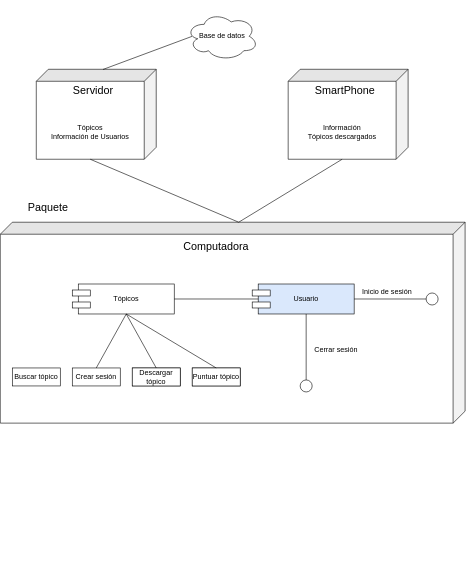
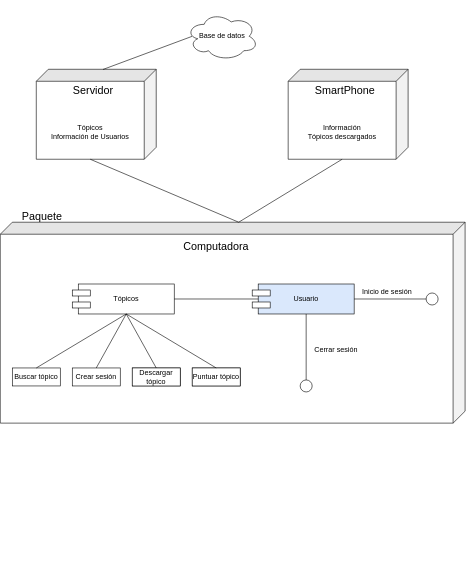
  <mxCell id="0" />
  <mxCell id="1" parent="0" />
  <mxCell id="2" value="" style="shape=cube;whiteSpace=wrap;html=1;boundedLbl=1;backgroundOutline=1;darkOpacity=0.05;darkOpacity2=0.1;rotation=90;" vertex="1" parent="1"><mxGeometry x="220" y="150" width="335" height="775" as="geometry" /></mxCell>
  <mxCell id="3" value="Base de datos" style="ellipse;shape=cloud;whiteSpace=wrap;html=1;" vertex="1" parent="1"><mxGeometry x="310" y="20" width="120" height="80" as="geometry" /></mxCell>
  <mxCell id="4" value="Tópicos" style="rounded=0;whiteSpace=wrap;html=1;" vertex="1" parent="1"><mxGeometry x="130" y="473" width="160" height="50" as="geometry" /></mxCell>
  <mxCell id="5" value="Usuario" style="rounded=0;whiteSpace=wrap;html=1;fillColor=#dae8fc;" vertex="1" parent="1"><mxGeometry x="430" y="473" width="160" height="50" as="geometry" /></mxCell>
  <mxCell id="6" value="" style="rounded=0;whiteSpace=wrap;html=1;" vertex="1" parent="1"><mxGeometry x="120" y="483" width="30" height="10" as="geometry" /></mxCell>
  <mxCell id="7" value="" style="rounded=0;whiteSpace=wrap;html=1;" vertex="1" parent="1"><mxGeometry x="120" y="503" width="30" height="10" as="geometry" /></mxCell>
  <mxCell id="8" value="" style="rounded=0;whiteSpace=wrap;html=1;" vertex="1" parent="1"><mxGeometry x="420" y="483" width="30" height="10" as="geometry" /></mxCell>
  <mxCell id="9" value="" style="rounded=0;whiteSpace=wrap;html=1;" vertex="1" parent="1"><mxGeometry x="420" y="503" width="30" height="10" as="geometry" /></mxCell>
  <mxCell id="10" value="Crear sesión" style="rounded=0;whiteSpace=wrap;html=1;" vertex="1" parent="1"><mxGeometry x="120" y="613" width="80" height="30" as="geometry" /></mxCell>
  <mxCell id="11" value="Descargar tópico" style="rounded=0;whiteSpace=wrap;html=1;" vertex="1" parent="1"><mxGeometry x="220" y="613" width="80" height="30" as="geometry" /></mxCell>
  <mxCell id="12" value="Puntuar tópico" style="rounded=0;whiteSpace=wrap;html=1;" vertex="1" parent="1"><mxGeometry x="320" y="613" width="80" height="30" as="geometry" /></mxCell>
  <mxCell id="13" value="Descargar tópico" style="rounded=0;whiteSpace=wrap;html=1;" vertex="1" parent="1"><mxGeometry x="220" y="613" width="80" height="30" as="geometry" /></mxCell>
  <mxCell id="14" value="Puntuar tópico" style="rounded=0;whiteSpace=wrap;html=1;" vertex="1" parent="1"><mxGeometry x="320" y="613" width="80" height="30" as="geometry" /></mxCell>
  <mxCell id="15" value="Buscar tópico" style="rounded=0;whiteSpace=wrap;html=1;" vertex="1" parent="1"><mxGeometry x="20" y="613" width="80" height="30" as="geometry" /></mxCell>
+ <mxCell id="16" value="" style="endArrow=none;html=1;entryX=0.5;entryY=1;entryDx=0;entryDy=0;exitX=0.5;exitY=0;exitDx=0;exitDy=0;" edge="1" parent="1" source="15" target="4"><mxGeometry width="50" height="50" relative="1" as="geometry"><mxPoint x="30" y="563" as="sourcePoint" /><mxPoint x="80" y="513" as="targetPoint" /></mxGeometry></mxCell>
  <mxCell id="17" value="" style="endArrow=none;html=1;entryX=0.5;entryY=1;entryDx=0;entryDy=0;exitX=0.5;exitY=0;exitDx=0;exitDy=0;" edge="1" parent="1" source="10" target="4"><mxGeometry width="50" height="50" relative="1" as="geometry"><mxPoint x="280" y="603" as="sourcePoint" /><mxPoint x="330" y="553" as="targetPoint" /></mxGeometry></mxCell>
  <mxCell id="18" value="" style="endArrow=none;html=1;entryX=0.5;entryY=1;entryDx=0;entryDy=0;exitX=0.5;exitY=0;exitDx=0;exitDy=0;" edge="1" parent="1" source="13" target="4"><mxGeometry width="50" height="50" relative="1" as="geometry"><mxPoint x="300" y="603" as="sourcePoint" /><mxPoint x="350" y="553" as="targetPoint" /></mxGeometry></mxCell>
  <mxCell id="19" value="" style="endArrow=none;html=1;entryX=0.5;entryY=1;entryDx=0;entryDy=0;exitX=0.5;exitY=0;exitDx=0;exitDy=0;" edge="1" parent="1" source="14" target="4"><mxGeometry width="50" height="50" relative="1" as="geometry"><mxPoint x="320" y="603" as="sourcePoint" /><mxPoint x="370" y="553" as="targetPoint" /></mxGeometry></mxCell>
  <mxCell id="20" value="" style="ellipse;whiteSpace=wrap;html=1;aspect=fixed;" vertex="1" parent="1"><mxGeometry x="710" y="488" width="20" height="20" as="geometry" /></mxCell>
  <mxCell id="21" value="Inicio de sesión" style="text;html=1;strokeColor=none;fillColor=none;align=center;verticalAlign=middle;whiteSpace=wrap;rounded=0;" vertex="1" parent="1"><mxGeometry x="600" y="476" width="90" height="20" as="geometry" /></mxCell>
  <mxCell id="22" value="" style="endArrow=none;html=1;exitX=1;exitY=0.5;exitDx=0;exitDy=0;" edge="1" parent="1" source="4" target="5"><mxGeometry width="50" height="50" relative="1" as="geometry"><mxPoint x="350" y="533" as="sourcePoint" /><mxPoint x="400" y="483" as="targetPoint" /></mxGeometry></mxCell>
  <mxCell id="23" value="" style="ellipse;whiteSpace=wrap;html=1;aspect=fixed;" vertex="1" parent="1"><mxGeometry x="500" y="633" width="20" height="20" as="geometry" /></mxCell>
  <mxCell id="24" value="Cerrar sesión" style="text;html=1;strokeColor=none;fillColor=none;align=center;verticalAlign=middle;whiteSpace=wrap;rounded=0;" vertex="1" parent="1"><mxGeometry x="515" y="573" width="90" height="20" as="geometry" /></mxCell>
  <mxCell id="25" value="" style="endArrow=none;html=1;entryX=0.5;entryY=1;entryDx=0;entryDy=0;exitX=0.5;exitY=0;exitDx=0;exitDy=0;" edge="1" parent="1" source="23" target="5"><mxGeometry width="50" height="50" relative="1" as="geometry"><mxPoint x="430" y="613" as="sourcePoint" /><mxPoint x="480" y="563" as="targetPoint" /></mxGeometry></mxCell>
  <mxCell id="26" value="" style="endArrow=none;html=1;exitX=1;exitY=0.5;exitDx=0;exitDy=0;entryX=0;entryY=0.5;entryDx=0;entryDy=0;" edge="1" parent="1" source="5" target="20"><mxGeometry width="50" height="50" relative="1" as="geometry"><mxPoint x="650" y="573" as="sourcePoint" /><mxPoint x="700" y="523" as="targetPoint" /></mxGeometry></mxCell>
  <mxCell id="27" value="&lt;font style=&quot;font-size: 18px&quot;&gt;Computadora&lt;/font&gt;" style="text;html=1;strokeColor=none;fillColor=none;align=center;verticalAlign=middle;whiteSpace=wrap;rounded=0;" vertex="1" parent="1"><mxGeometry x="310" y="400" width="100" height="20" as="geometry" /></mxCell>
- <mxCell id="28" value="&lt;font style=&quot;font-size: 18px&quot;&gt;Paquete&lt;/font&gt;" style="text;html=1;strokeColor=none;fillColor=none;align=center;verticalAlign=middle;whiteSpace=wrap;rounded=0;" vertex="1" parent="1"><mxGeometry x="30" y="335" width="100" height="20" as="geometry" /></mxCell>
+ <mxCell id="28" value="&lt;font style=&quot;font-size: 18px&quot;&gt;Paquete&lt;/font&gt;" style="text;html=1;strokeColor=none;fillColor=none;align=center;verticalAlign=middle;whiteSpace=wrap;rounded=0;" vertex="1" parent="1"><mxGeometry x="20" y="350" width="100" height="20" as="geometry" /></mxCell>
  <mxCell id="29" value="" style="shape=cube;whiteSpace=wrap;html=1;boundedLbl=1;backgroundOutline=1;darkOpacity=0.05;darkOpacity2=0.1;rotation=90;" vertex="1" parent="1"><mxGeometry x="85" y="90" width="150" height="200" as="geometry" /></mxCell>
  <mxCell id="30" value="&lt;font style=&quot;font-size: 18px&quot;&gt;Servidor&lt;/font&gt;" style="text;html=1;strokeColor=none;fillColor=none;align=center;verticalAlign=middle;whiteSpace=wrap;rounded=0;" vertex="1" parent="1"><mxGeometry x="120" y="140" width="70" height="20" as="geometry" /></mxCell>
  <mxCell id="31" value="Tópicos&lt;br&gt;Información de Usuarios" style="text;html=1;strokeColor=none;fillColor=none;align=center;verticalAlign=middle;whiteSpace=wrap;rounded=0;" vertex="1" parent="1"><mxGeometry x="70" y="180" width="160" height="80" as="geometry" /></mxCell>
  <mxCell id="32" value="" style="endArrow=none;html=1;entryX=0.083;entryY=0.5;entryDx=0;entryDy=0;entryPerimeter=0;exitX=0.002;exitY=0.444;exitDx=0;exitDy=0;exitPerimeter=0;" edge="1" parent="1" source="29" target="3"><mxGeometry width="50" height="50" relative="1" as="geometry"><mxPoint x="155" y="140" as="sourcePoint" /><mxPoint x="340" y="210" as="targetPoint" /></mxGeometry></mxCell>
  <mxCell id="33" value="" style="endArrow=none;html=1;exitX=0;exitY=0;exitDx=0;exitDy=377.5;exitPerimeter=0;entryX=0;entryY=0;entryDx=150;entryDy=110;entryPerimeter=0;" edge="1" parent="1" source="2" target="29"><mxGeometry width="50" height="50" relative="1" as="geometry"><mxPoint x="300" y="330" as="sourcePoint" /><mxPoint x="350" y="280" as="targetPoint" /></mxGeometry></mxCell>
  <mxCell id="34" value="" style="shape=cube;whiteSpace=wrap;html=1;boundedLbl=1;backgroundOutline=1;darkOpacity=0.05;darkOpacity2=0.1;rotation=90;" vertex="1" parent="1"><mxGeometry x="505" y="90" width="150" height="200" as="geometry" /></mxCell>
  <mxCell id="35" value="&lt;span style=&quot;font-size: 18px&quot;&gt;SmartPhone&lt;/span&gt;" style="text;html=1;strokeColor=none;fillColor=none;align=center;verticalAlign=middle;whiteSpace=wrap;rounded=0;" vertex="1" parent="1"><mxGeometry x="530" y="140" width="90" height="20" as="geometry" /></mxCell>
  <mxCell id="36" value="Información&lt;br&gt;Tópicos descargados" style="text;html=1;strokeColor=none;fillColor=none;align=center;verticalAlign=middle;whiteSpace=wrap;rounded=0;" vertex="1" parent="1"><mxGeometry x="490" y="180" width="160" height="80" as="geometry" /></mxCell>
  <mxCell id="37" value="" style="endArrow=none;html=1;exitX=0;exitY=0;exitDx=0;exitDy=377.5;exitPerimeter=0;entryX=0;entryY=0;entryDx=150;entryDy=110;entryPerimeter=0;" edge="1" parent="1" source="2" target="34"><mxGeometry width="50" height="50" relative="1" as="geometry"><mxPoint x="400" y="370" as="sourcePoint" /><mxPoint x="420" y="210" as="targetPoint" /></mxGeometry></mxCell>
